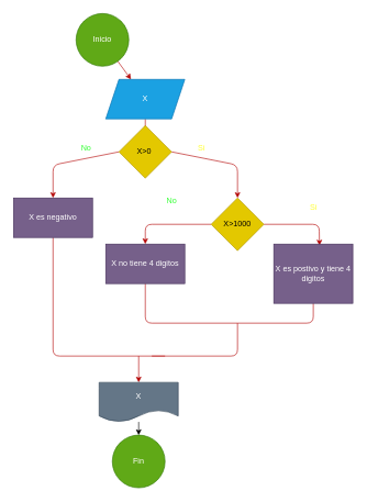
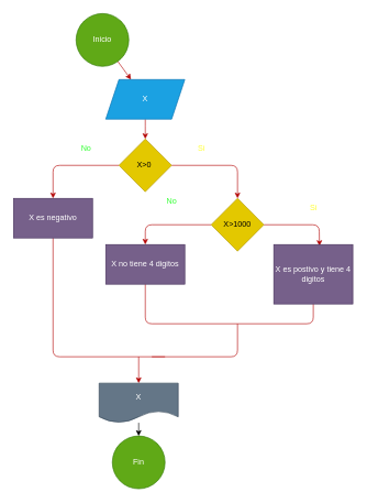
  <mxCell id="0" />
  <mxCell id="1" parent="0" />
  <mxCell id="2" style="edgeStyle=none;html=1;fillColor=#e51400;strokeColor=#B20000;" edge="1" parent="1" source="3" target="5"><mxGeometry relative="1" as="geometry" /></mxCell>
  <mxCell id="3" value="Inicio" style="ellipse;whiteSpace=wrap;html=1;aspect=fixed;fillColor=#60a917;fontColor=#ffffff;strokeColor=#2D7600;" vertex="1" parent="1"><mxGeometry x="115" y="20" width="80" height="80" as="geometry" /></mxCell>
  <mxCell id="4" style="edgeStyle=none;html=1;fontFamily=Helvetica;fontSize=12;fontColor=default;endArrow=classic;endFill=1;entryX=0.5;entryY=0;entryDx=0;entryDy=0;fillColor=#e51400;strokeColor=#B20000;" edge="1" parent="1" source="5" target="8"><mxGeometry relative="1" as="geometry"><Array as="points"><mxPoint x="220" y="200" /></Array></mxGeometry></mxCell>
  <mxCell id="5" value="X" style="shape=parallelogram;perimeter=parallelogramPerimeter;whiteSpace=wrap;html=1;fixedSize=1;fillColor=#1ba1e2;fontColor=#ffffff;strokeColor=#006EAF;" vertex="1" parent="1"><mxGeometry x="160" y="120" width="120" height="60" as="geometry" /></mxCell>
  <mxCell id="6" style="edgeStyle=none;html=1;exitX=1;exitY=0.5;exitDx=0;exitDy=0;fillColor=#e51400;strokeColor=#B20000;" edge="1" parent="1" source="8"><mxGeometry relative="1" as="geometry"><mxPoint x="360" y="300" as="targetPoint" /><mxPoint x="245" y="250" as="sourcePoint" /><Array as="points"><mxPoint x="360" y="250" /></Array></mxGeometry></mxCell>
  <mxCell id="7" style="edgeStyle=none;html=1;exitX=0;exitY=0.5;exitDx=0;exitDy=0;fillColor=#e51400;strokeColor=#B20000;" edge="1" parent="1" source="8"><mxGeometry relative="1" as="geometry"><mxPoint x="80" y="300" as="targetPoint" /><mxPoint x="195" y="250" as="sourcePoint" /><Array as="points"><mxPoint x="80" y="250" /></Array></mxGeometry></mxCell>
- <mxCell id="8" value="X&amp;gt;0&amp;nbsp;" style="rhombus;whiteSpace=wrap;html=1;strokeColor=#B09500;fontFamily=Helvetica;fontSize=12;fontColor=#000000;fillColor=#e3c800;" vertex="1" parent="1"><mxGeometry x="180" y="190" width="80" height="80" as="geometry" /></mxCell>
+ <mxCell id="8" value="X&amp;gt;0&amp;nbsp;" style="rhombus;whiteSpace=wrap;html=1;strokeColor=#B09500;fontFamily=Helvetica;fontSize=12;fontColor=#000000;fillColor=#e3c800;" vertex="1" parent="1"><mxGeometry x="180" y="210" width="80" height="80" as="geometry" /></mxCell>
  <mxCell id="9" value="&lt;font color=&quot;#ffff33&quot;&gt;Si&lt;/font&gt;" style="text;html=1;align=center;verticalAlign=middle;resizable=0;points=[];autosize=1;strokeColor=none;fillColor=none;" vertex="1" parent="1"><mxGeometry x="290" y="210" width="30" height="30" as="geometry" /></mxCell>
  <mxCell id="10" value="&lt;font color=&quot;#33ff33&quot;&gt;No&lt;/font&gt;" style="text;html=1;align=center;verticalAlign=middle;resizable=0;points=[];autosize=1;strokeColor=none;fillColor=none;" vertex="1" parent="1"><mxGeometry x="110" y="210" width="40" height="30" as="geometry" /></mxCell>
  <mxCell id="11" style="edgeStyle=none;html=1;fontFamily=Helvetica;fontSize=12;fontColor=default;endArrow=none;endFill=0;fillColor=#e51400;strokeColor=#B20000;" edge="1" parent="1" source="12"><mxGeometry relative="1" as="geometry"><mxPoint x="250" y="540" as="targetPoint" /><Array as="points"><mxPoint x="80" y="540" /></Array></mxGeometry></mxCell>
  <mxCell id="12" value="X es negativo" style="rounded=0;whiteSpace=wrap;html=1;strokeColor=#432D57;fontFamily=Helvetica;fontSize=12;fontColor=#ffffff;fillColor=#76608a;" vertex="1" parent="1"><mxGeometry x="20" y="300" width="120" height="60" as="geometry" /></mxCell>
  <mxCell id="13" style="edgeStyle=none;html=1;fontFamily=Helvetica;fontSize=12;fontColor=default;exitX=0;exitY=0.5;exitDx=0;exitDy=0;fillColor=#e51400;strokeColor=#B20000;" edge="1" parent="1" source="19"><mxGeometry relative="1" as="geometry"><mxPoint x="220" y="370" as="targetPoint" /><mxPoint x="305" y="330" as="sourcePoint" /><Array as="points"><mxPoint x="220" y="340" /></Array></mxGeometry></mxCell>
  <mxCell id="14" value="&lt;font color=&quot;#33ff33&quot;&gt;No&lt;/font&gt;" style="text;html=1;align=center;verticalAlign=middle;resizable=0;points=[];autosize=1;strokeColor=none;fillColor=none;" vertex="1" parent="1"><mxGeometry x="240" y="290" width="40" height="30" as="geometry" /></mxCell>
  <mxCell id="15" value="&lt;font color=&quot;#ffff33&quot;&gt;Si&lt;/font&gt;" style="text;html=1;align=center;verticalAlign=middle;resizable=0;points=[];autosize=1;strokeColor=none;fillColor=none;" vertex="1" parent="1"><mxGeometry x="460" y="300" width="30" height="30" as="geometry" /></mxCell>
  <mxCell id="16" style="edgeStyle=none;html=1;fontFamily=Helvetica;fontSize=12;fontColor=default;endArrow=none;endFill=0;fillColor=#e51400;strokeColor=#B20000;" edge="1" parent="1" source="17"><mxGeometry relative="1" as="geometry"><mxPoint x="360" y="490" as="targetPoint" /><Array as="points"><mxPoint x="220" y="490" /></Array></mxGeometry></mxCell>
  <mxCell id="17" value="X no tiene 4 digitos" style="rounded=0;whiteSpace=wrap;html=1;strokeColor=#432D57;fontFamily=Helvetica;fontSize=12;fontColor=#ffffff;fillColor=#76608a;" vertex="1" parent="1"><mxGeometry x="160" y="370" width="120" height="60" as="geometry" /></mxCell>
  <mxCell id="18" style="edgeStyle=none;html=1;entryX=0.578;entryY=0.023;entryDx=0;entryDy=0;entryPerimeter=0;fontFamily=Helvetica;fontSize=12;fontColor=default;fillColor=#e51400;strokeColor=#B20000;" edge="1" parent="1" source="19" target="21"><mxGeometry relative="1" as="geometry"><Array as="points"><mxPoint x="484" y="340" /></Array></mxGeometry></mxCell>
  <mxCell id="19" value="X&amp;gt;1000" style="rhombus;whiteSpace=wrap;html=1;strokeColor=#B09500;fontFamily=Helvetica;fontSize=12;fontColor=#000000;fillColor=#e3c800;" vertex="1" parent="1"><mxGeometry x="320" y="300" width="80" height="80" as="geometry" /></mxCell>
  <mxCell id="20" style="edgeStyle=none;html=1;fontFamily=Helvetica;fontSize=12;fontColor=default;endArrow=none;endFill=0;fillColor=#e51400;strokeColor=#B20000;" edge="1" parent="1" source="21"><mxGeometry relative="1" as="geometry"><mxPoint x="360" y="490" as="targetPoint" /><Array as="points"><mxPoint x="475" y="490" /></Array></mxGeometry></mxCell>
  <mxCell id="21" value="X es postivo y tiene 4 digitos" style="rounded=0;whiteSpace=wrap;html=1;strokeColor=#432D57;fontFamily=Helvetica;fontSize=12;fontColor=#ffffff;fillColor=#76608a;" vertex="1" parent="1"><mxGeometry x="415" y="370" width="120" height="90" as="geometry" /></mxCell>
  <mxCell id="22" value="" style="endArrow=none;html=1;fontFamily=Helvetica;fontSize=12;fontColor=default;fillColor=#e51400;strokeColor=#B20000;" edge="1" parent="1"><mxGeometry width="50" height="50" relative="1" as="geometry"><mxPoint x="230" y="540" as="sourcePoint" /><mxPoint x="360" y="490" as="targetPoint" /><Array as="points"><mxPoint x="360" y="540" /></Array></mxGeometry></mxCell>
  <mxCell id="23" value="" style="endArrow=classic;html=1;fontFamily=Helvetica;fontSize=12;fontColor=default;fillColor=#e51400;strokeColor=#B20000;" edge="1" parent="1"><mxGeometry width="50" height="50" relative="1" as="geometry"><mxPoint x="210" y="540" as="sourcePoint" /><mxPoint x="210" y="580" as="targetPoint" /><Array as="points"><mxPoint x="210" y="540" /></Array></mxGeometry></mxCell>
  <mxCell id="24" style="edgeStyle=none;html=1;fontFamily=Helvetica;fontSize=12;fontColor=default;endArrow=classic;endFill=1;" edge="1" parent="1" source="25" target="26"><mxGeometry relative="1" as="geometry"><Array as="points"><mxPoint x="210" y="660" /></Array></mxGeometry></mxCell>
  <mxCell id="25" value="X" style="shape=document;whiteSpace=wrap;html=1;boundedLbl=1;strokeColor=#314354;fontFamily=Helvetica;fontSize=12;fontColor=#ffffff;fillColor=#647687;" vertex="1" parent="1"><mxGeometry x="150" y="580" width="120" height="60" as="geometry" /></mxCell>
  <mxCell id="26" value="Fin" style="ellipse;whiteSpace=wrap;html=1;strokeColor=#2D7600;fontFamily=Helvetica;fontSize=12;fontColor=#ffffff;fillColor=#60a917;" vertex="1" parent="1"><mxGeometry x="170" y="660" width="80" height="80" as="geometry" /></mxCell>
